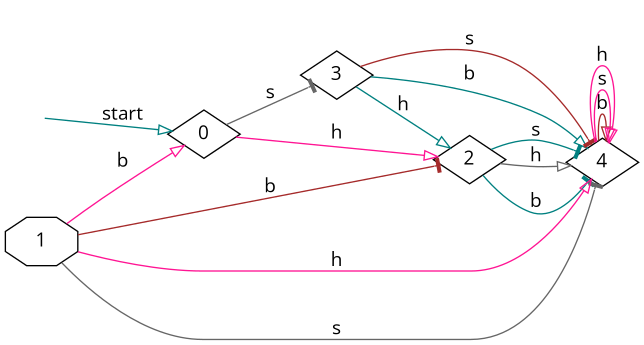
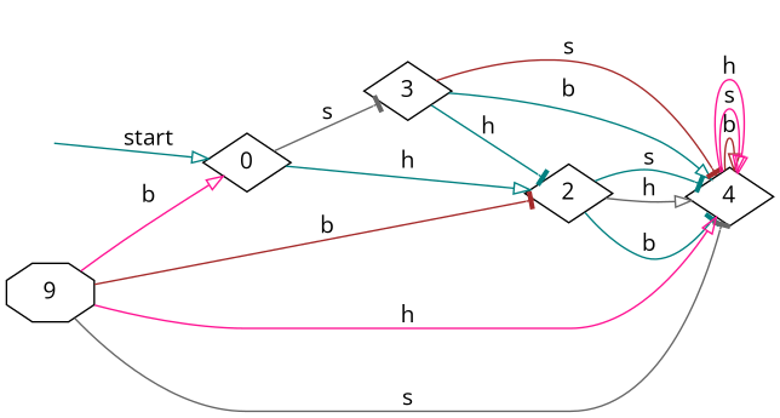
  digraph {
    fontname="Open Sans"
    rankdir=LR
    node [fontname="Open Sans" shape=diamond]
    edge [arrowhead=onormal color=teal fontname="Open Sans"]
    __start [shape=point style=invis]
    0
    2
    3
-   1 [shape=octagon]
+   1 [shape=octagon label=9]
    4
    __start -> 0 [label=start]
-   0 -> 2 [color=deeppink label=h]
+   0 -> 2 [label=h]
    0 -> 3 [arrowhead=tee color=gray40 label=s]
    2 -> 4 [arrowhead=tee label=b]
    2 -> 4 [arrowhead=tee label=s]
    2 -> 4 [color=gray40 label=h]
-   3 -> 2 [label=h]
+   3 -> 2 [arrowhead=tee label=h]
    3 -> 4 [label=b]
    3 -> 4 [arrowhead=tee color=brown label=s]
    1 -> 0 [color=deeppink label=b]
    1 -> 2 [arrowhead=tee color=brown label=b]
    1 -> 4 [arrowhead=tee color=gray40 label=s]
    1 -> 4 [color=deeppink label=h]
    4 -> 4 [color=brown label=b]
    4 -> 4 [color=deeppink label=s]
    4 -> 4 [color=deeppink label=h]
  }
